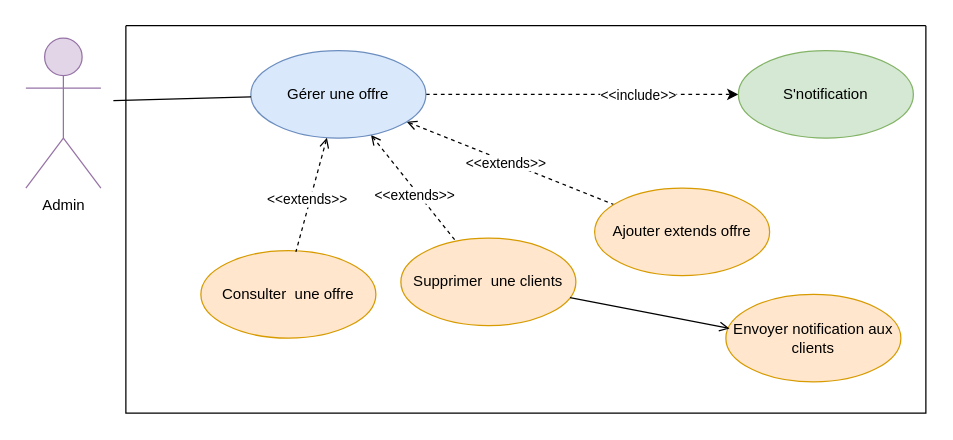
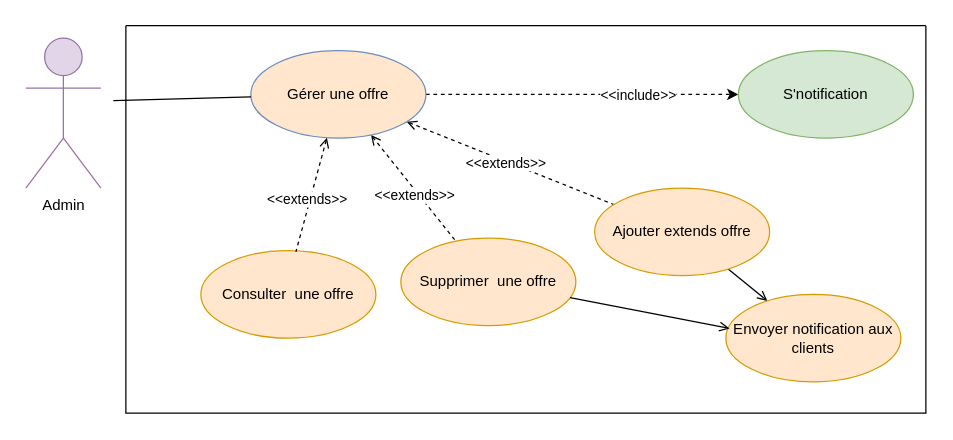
  <mxCell id="0" />
  <mxCell id="1" parent="0" />
  <mxCell id="2" style="rounded=0;orthogonalLoop=1;jettySize=auto;html=1;dashed=1;startArrow=open;startFill=0;endArrow=none;endFill=0;" parent="1" source="8" target="10" edge="1"><mxGeometry relative="1" as="geometry" /></mxCell>
  <mxCell id="3" value="&amp;lt;&amp;lt;extends&amp;gt;&amp;gt;" style="edgeLabel;html=1;align=center;verticalAlign=middle;resizable=0;points=[];" parent="2" vertex="1" connectable="0"><mxGeometry x="-0.043" y="-1" relative="1" as="geometry"><mxPoint as="offset" /></mxGeometry></mxCell>
  <mxCell id="4" style="rounded=0;orthogonalLoop=1;jettySize=auto;html=1;dashed=1;startArrow=open;startFill=0;endArrow=none;endFill=0;" parent="1" source="8" target="11" edge="1"><mxGeometry relative="1" as="geometry" /></mxCell>
  <mxCell id="5" value="&amp;lt;&amp;lt;extends&amp;gt;&amp;gt;" style="edgeLabel;html=1;align=center;verticalAlign=middle;resizable=0;points=[];" parent="4" vertex="1" connectable="0"><mxGeometry x="0.082" y="-3" relative="1" as="geometry"><mxPoint as="offset" /></mxGeometry></mxCell>
  <mxCell id="6" style="rounded=0;orthogonalLoop=1;jettySize=auto;html=1;dashed=1;" parent="1" source="8" target="14" edge="1"><mxGeometry relative="1" as="geometry" /></mxCell>
  <mxCell id="7" value="&amp;lt;&amp;lt;include&amp;gt;&amp;gt;" style="edgeLabel;html=1;align=center;verticalAlign=middle;resizable=0;points=[];" parent="6" vertex="1" connectable="0"><mxGeometry x="0.354" relative="1" as="geometry"><mxPoint as="offset" /></mxGeometry></mxCell>
- <mxCell id="8" value="Gérer une offre" style="ellipse;whiteSpace=wrap;html=1;fillColor=#dae8fc;strokeColor=#6c8ebf;" parent="1" vertex="1"><mxGeometry x="200" y="40" width="140" height="70" as="geometry" /></mxCell>
+ <mxCell id="8" value="Gérer une offre" style="ellipse;whiteSpace=wrap;html=1;fillColor=#ffe6cc;strokeColor=#6c8ebf;" parent="1" vertex="1"><mxGeometry x="200" y="40" width="140" height="70" as="geometry" /></mxCell>
+ <mxCell id="9" style="rounded=0;orthogonalLoop=1;jettySize=auto;html=1;endArrow=open;endFill=0;" parent="1" source="10" target="15" edge="1"><mxGeometry relative="1" as="geometry" /></mxCell>
  <mxCell id="10" value="Ajouter extends offre" style="ellipse;whiteSpace=wrap;html=1;fillColor=#ffe6cc;strokeColor=#d79b00;" parent="1" vertex="1"><mxGeometry x="475" y="150" width="140" height="70" as="geometry" /></mxCell>
- <mxCell id="11" value="Supprimer&amp;nbsp; une clients" style="ellipse;whiteSpace=wrap;html=1;fillColor=#ffe6cc;strokeColor=#d79b00;" parent="1" vertex="1"><mxGeometry x="320" y="190" width="140" height="70" as="geometry" /></mxCell>
+ <mxCell id="11" value="Supprimer&amp;nbsp; une offre" style="ellipse;whiteSpace=wrap;html=1;fillColor=#ffe6cc;strokeColor=#d79b00;" parent="1" vertex="1"><mxGeometry x="320" y="190" width="140" height="70" as="geometry" /></mxCell>
  <mxCell id="12" value="Admin" style="shape=umlActor;verticalLabelPosition=bottom;verticalAlign=top;html=1;outlineConnect=0;fillColor=#e1d5e7;strokeColor=#9673a6;" parent="1" vertex="1"><mxGeometry x="20" y="30" width="60" height="120" as="geometry" /></mxCell>
  <mxCell id="13" value="" style="endArrow=none;html=1;rounded=0;" parent="1" target="8" edge="1"><mxGeometry relative="1" as="geometry"><mxPoint x="90" y="80" as="sourcePoint" /><mxPoint x="180.94" y="1038.56" as="targetPoint" /></mxGeometry></mxCell>
  <mxCell id="14" value="S'notification" style="ellipse;whiteSpace=wrap;html=1;fillColor=#d5e8d4;strokeColor=#82b366;" parent="1" vertex="1"><mxGeometry x="590" y="40" width="140" height="70" as="geometry" /></mxCell>
  <mxCell id="15" value="Envoyer notification aux clients" style="ellipse;whiteSpace=wrap;html=1;fillColor=#ffe6cc;strokeColor=#d79b00;" parent="1" vertex="1"><mxGeometry x="580" y="235" width="140" height="70" as="geometry" /></mxCell>
  <mxCell id="16" value="Consulter&amp;nbsp; une offre" style="ellipse;whiteSpace=wrap;html=1;fillColor=#ffe6cc;strokeColor=#d79b00;" parent="1" vertex="1"><mxGeometry x="160" y="200" width="140" height="70" as="geometry" /></mxCell>
  <mxCell id="17" style="rounded=0;orthogonalLoop=1;jettySize=auto;html=1;dashed=1;startArrow=open;startFill=0;endArrow=none;endFill=0;entryX=0.543;entryY=0.014;entryDx=0;entryDy=0;entryPerimeter=0;" parent="1" source="8" target="16" edge="1"><mxGeometry relative="1" as="geometry"><mxPoint x="180" y="115" as="sourcePoint" /><mxPoint x="248" y="200" as="targetPoint" /></mxGeometry></mxCell>
  <mxCell id="18" value="&amp;lt;&amp;lt;extends&amp;gt;&amp;gt;" style="edgeLabel;html=1;align=center;verticalAlign=middle;resizable=0;points=[];" parent="17" vertex="1" connectable="0"><mxGeometry x="0.082" y="-3" relative="1" as="geometry"><mxPoint as="offset" /></mxGeometry></mxCell>
  <mxCell id="19" style="rounded=0;orthogonalLoop=1;jettySize=auto;html=1;endArrow=open;endFill=0;entryX=0.021;entryY=0.39;entryDx=0;entryDy=0;entryPerimeter=0;" parent="1" source="11" target="15" edge="1"><mxGeometry relative="1" as="geometry"><mxPoint x="588" y="226" as="sourcePoint" /><mxPoint x="627" y="264" as="targetPoint" /></mxGeometry></mxCell>
  <mxCell id="20" value="" style="swimlane;startSize=0;" parent="1" vertex="1"><mxGeometry x="100" y="20" width="640" height="310" as="geometry"><mxRectangle x="100" y="-1090" width="50" height="40" as="alternateBounds" /></mxGeometry></mxCell>
